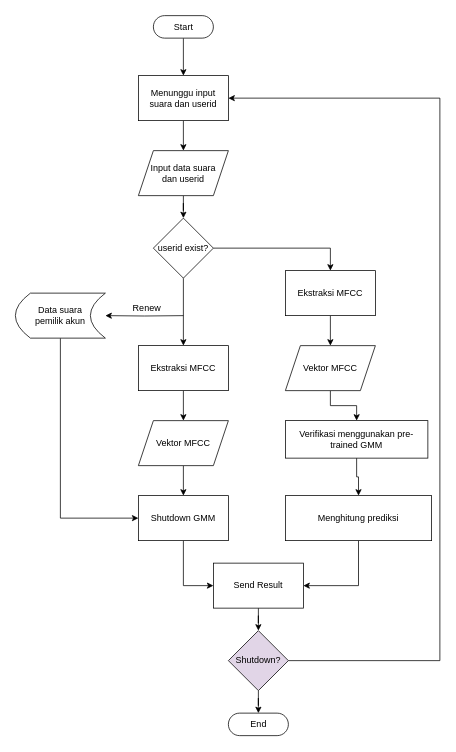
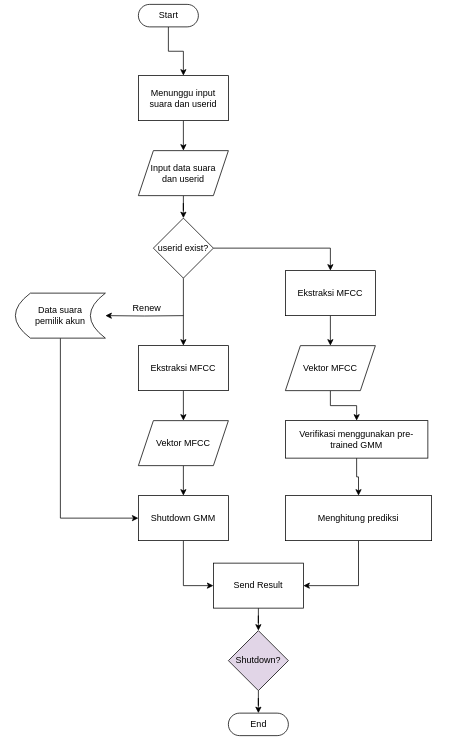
  <mxCell id="0" />
  <mxCell id="1" parent="0" />
  <mxCell id="2" style="edgeStyle=orthogonalEdgeStyle;rounded=0;orthogonalLoop=1;jettySize=auto;html=1;entryX=0.5;entryY=0;entryDx=0;entryDy=0;" edge="1" parent="1" source="3" target="5"><mxGeometry relative="1" as="geometry" /></mxCell>
- <mxCell id="3" value="Start" style="html=1;dashed=0;whitespace=wrap;shape=mxgraph.dfd.start" vertex="1" parent="1"><mxGeometry x="204" y="20" width="80" height="30" as="geometry" /></mxCell>
+ <mxCell id="3" value="Start" style="html=1;dashed=0;whitespace=wrap;shape=mxgraph.dfd.start" vertex="1" parent="1"><mxGeometry x="184" y="5" width="80" height="30" as="geometry" /></mxCell>
  <mxCell id="4" style="edgeStyle=orthogonalEdgeStyle;rounded=0;orthogonalLoop=1;jettySize=auto;html=1;entryX=0.5;entryY=0;entryDx=0;entryDy=0;" edge="1" parent="1" source="5" target="8"><mxGeometry relative="1" as="geometry" /></mxCell>
  <mxCell id="5" value="Menunggu input suara dan userid" style="rounded=0;whiteSpace=wrap;html=1;" vertex="1" parent="1"><mxGeometry x="184" y="100" width="120" height="60" as="geometry" /></mxCell>
  <mxCell id="6" style="edgeStyle=orthogonalEdgeStyle;rounded=0;orthogonalLoop=1;jettySize=auto;html=1;entryX=1;entryY=0.5;entryDx=0;entryDy=0;" edge="1" parent="1" target="12"><mxGeometry relative="1" as="geometry"><mxPoint x="244" y="420" as="sourcePoint" /></mxGeometry></mxCell>
  <mxCell id="7" style="edgeStyle=orthogonalEdgeStyle;rounded=0;orthogonalLoop=1;jettySize=auto;html=1;entryX=0.5;entryY=0;entryDx=0;entryDy=0;" edge="1" parent="1" source="8" target="20"><mxGeometry relative="1" as="geometry" /></mxCell>
  <mxCell id="8" value="Input data suara&lt;br&gt;dan userid" style="shape=parallelogram;perimeter=parallelogramPerimeter;whiteSpace=wrap;html=1;fixedSize=1;" vertex="1" parent="1"><mxGeometry x="184" y="200" width="120" height="60" as="geometry" /></mxCell>
  <mxCell id="9" style="edgeStyle=orthogonalEdgeStyle;rounded=0;orthogonalLoop=1;jettySize=auto;html=1;entryX=0.5;entryY=0;entryDx=0;entryDy=0;" edge="1" parent="1" source="10" target="15"><mxGeometry relative="1" as="geometry"><mxPoint x="244" y="560" as="targetPoint" /><Array as="points" /></mxGeometry></mxCell>
  <mxCell id="10" value="Ekstraksi MFCC" style="rounded=0;whiteSpace=wrap;html=1;" vertex="1" parent="1"><mxGeometry x="184" y="460" width="120" height="60" as="geometry" /></mxCell>
  <mxCell id="11" style="edgeStyle=orthogonalEdgeStyle;rounded=0;orthogonalLoop=1;jettySize=auto;html=1;entryX=0;entryY=0.5;entryDx=0;entryDy=0;" edge="1" parent="1" source="12" target="17"><mxGeometry relative="1" as="geometry"><Array as="points"><mxPoint x="80" y="690" /></Array></mxGeometry></mxCell>
  <mxCell id="12" value="Data suara &lt;br&gt;pemilik akun" style="shape=dataStorage;whiteSpace=wrap;html=1;fixedSize=1;" vertex="1" parent="1"><mxGeometry x="20" y="390" width="120" height="60" as="geometry" /></mxCell>
  <mxCell id="13" value="Renew" style="text;html=1;align=center;verticalAlign=middle;resizable=0;points=[];autosize=1;" vertex="1" parent="1"><mxGeometry x="170" y="400" width="50" height="20" as="geometry" /></mxCell>
  <mxCell id="14" style="edgeStyle=orthogonalEdgeStyle;rounded=0;orthogonalLoop=1;jettySize=auto;html=1;entryX=0.5;entryY=0;entryDx=0;entryDy=0;" edge="1" parent="1" source="15" target="17"><mxGeometry relative="1" as="geometry"><mxPoint x="244" y="650" as="targetPoint" /></mxGeometry></mxCell>
  <mxCell id="15" value="Vektor MFCC" style="shape=parallelogram;perimeter=parallelogramPerimeter;whiteSpace=wrap;html=1;fixedSize=1;" vertex="1" parent="1"><mxGeometry x="184" y="560" width="120" height="60" as="geometry" /></mxCell>
  <mxCell id="16" style="edgeStyle=orthogonalEdgeStyle;rounded=0;orthogonalLoop=1;jettySize=auto;html=1;entryX=0;entryY=0.5;entryDx=0;entryDy=0;" edge="1" parent="1" source="17" target="30"><mxGeometry relative="1" as="geometry" /></mxCell>
  <mxCell id="17" value="Shutdown GMM" style="rounded=0;whiteSpace=wrap;html=1;" vertex="1" parent="1"><mxGeometry x="184" y="660" width="120" height="60" as="geometry" /></mxCell>
  <mxCell id="18" style="edgeStyle=orthogonalEdgeStyle;rounded=0;orthogonalLoop=1;jettySize=auto;html=1;entryX=0.5;entryY=0;entryDx=0;entryDy=0;" edge="1" parent="1" source="20" target="10"><mxGeometry relative="1" as="geometry" /></mxCell>
  <mxCell id="19" style="edgeStyle=orthogonalEdgeStyle;rounded=0;orthogonalLoop=1;jettySize=auto;html=1;entryX=0.5;entryY=0;entryDx=0;entryDy=0;" edge="1" parent="1" source="20" target="22"><mxGeometry relative="1" as="geometry"><mxPoint x="410" y="330" as="targetPoint" /></mxGeometry></mxCell>
  <mxCell id="20" value="userid exist?" style="rhombus;whiteSpace=wrap;html=1;" vertex="1" parent="1"><mxGeometry x="204" y="290" width="80" height="80" as="geometry" /></mxCell>
  <mxCell id="21" style="edgeStyle=orthogonalEdgeStyle;rounded=0;orthogonalLoop=1;jettySize=auto;html=1;entryX=0.5;entryY=0;entryDx=0;entryDy=0;" edge="1" parent="1" source="22" target="24"><mxGeometry relative="1" as="geometry"><mxPoint x="440" y="450" as="targetPoint" /></mxGeometry></mxCell>
  <mxCell id="22" value="Ekstraksi MFCC" style="rounded=0;whiteSpace=wrap;html=1;" vertex="1" parent="1"><mxGeometry x="380" y="360" width="120" height="60" as="geometry" /></mxCell>
  <mxCell id="23" style="edgeStyle=orthogonalEdgeStyle;rounded=0;orthogonalLoop=1;jettySize=auto;html=1;entryX=0.5;entryY=0;entryDx=0;entryDy=0;" edge="1" parent="1" source="24" target="26"><mxGeometry relative="1" as="geometry" /></mxCell>
  <mxCell id="24" value="Vektor MFCC" style="shape=parallelogram;perimeter=parallelogramPerimeter;whiteSpace=wrap;html=1;fixedSize=1;" vertex="1" parent="1"><mxGeometry x="380" y="460" width="120" height="60" as="geometry" /></mxCell>
  <mxCell id="25" style="edgeStyle=orthogonalEdgeStyle;rounded=0;orthogonalLoop=1;jettySize=auto;html=1;entryX=0.5;entryY=0;entryDx=0;entryDy=0;" edge="1" parent="1" source="26" target="28"><mxGeometry relative="1" as="geometry"><mxPoint x="440" y="660" as="targetPoint" /></mxGeometry></mxCell>
  <mxCell id="26" value="Verifikasi menggunakan pre-trained GMM" style="rounded=0;whiteSpace=wrap;html=1;" vertex="1" parent="1"><mxGeometry x="380" y="560" width="190" height="50" as="geometry" /></mxCell>
  <mxCell id="27" style="edgeStyle=orthogonalEdgeStyle;rounded=0;orthogonalLoop=1;jettySize=auto;html=1;entryX=1;entryY=0.5;entryDx=0;entryDy=0;" edge="1" parent="1" source="28" target="30"><mxGeometry relative="1" as="geometry" /></mxCell>
  <mxCell id="28" value="Menghitung prediksi" style="rounded=0;whiteSpace=wrap;html=1;" vertex="1" parent="1"><mxGeometry x="380" y="660" width="195" height="60" as="geometry" /></mxCell>
  <mxCell id="29" style="edgeStyle=orthogonalEdgeStyle;rounded=0;orthogonalLoop=1;jettySize=auto;html=1;entryX=0.5;entryY=0;entryDx=0;entryDy=0;" edge="1" parent="1" source="30" target="33"><mxGeometry relative="1" as="geometry" /></mxCell>
  <mxCell id="30" value="Send Result" style="rounded=0;whiteSpace=wrap;html=1;" vertex="1" parent="1"><mxGeometry x="284" y="750" width="120" height="60" as="geometry" /></mxCell>
  <mxCell id="31" style="edgeStyle=orthogonalEdgeStyle;rounded=0;orthogonalLoop=1;jettySize=auto;html=1;entryX=0.5;entryY=0.5;entryDx=0;entryDy=-15;entryPerimeter=0;" edge="1" parent="1" source="33" target="34"><mxGeometry relative="1" as="geometry" /></mxCell>
- <mxCell id="32" style="edgeStyle=orthogonalEdgeStyle;rounded=0;orthogonalLoop=1;jettySize=auto;html=1;entryX=1;entryY=0.5;entryDx=0;entryDy=0;" edge="1" parent="1" source="33" target="5"><mxGeometry relative="1" as="geometry"><Array as="points"><mxPoint x="586" y="880" /><mxPoint x="586" y="130" /></Array></mxGeometry></mxCell>
  <mxCell id="33" value="Shutdown?" style="rhombus;whiteSpace=wrap;html=1;fillColor=#e1d5e7;" vertex="1" parent="1"><mxGeometry x="304" y="840" width="80" height="80" as="geometry" /></mxCell>
  <mxCell id="34" value="End" style="html=1;dashed=0;whitespace=wrap;shape=mxgraph.dfd.start" vertex="1" parent="1"><mxGeometry x="304" y="950" width="80" height="30" as="geometry" /></mxCell>
